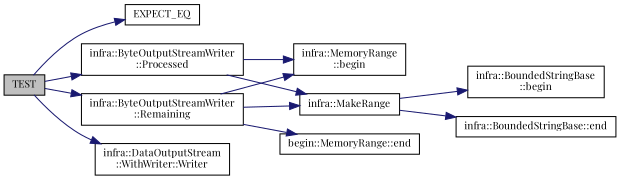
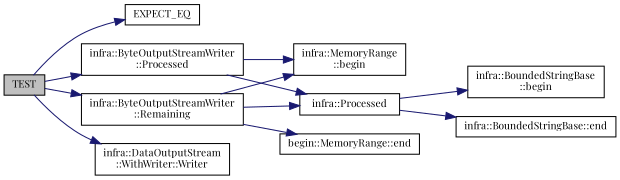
  digraph {
    fontname="Playfair Display"
    rankdir=LR
    node [color=black fillcolor=white fontname="Playfair Display" fontsize=10 shape=record style=filled]
    edge [color=midnightblue fontname="Playfair Display" fontsize=10 labelfontname=Helvetica labelfontsize=10 style=solid]
    n1 [fillcolor=grey75 fontcolor=black height=0.2 label=TEST width=0.4]
    n2 [height=0.2 label=EXPECT_EQ width=0.4]
    n3 [height=0.2 label="infra::ByteOutputStreamWriter\l::Processed" width=0.4]
    n4 [height=0.2 label="infra::ByteOutputStreamWriter\l::Remaining" width=0.4]
    n5 [height=0.2 label="infra::DataOutputStream\l::WithWriter::Writer" width=0.4]
-   n6 [height=0.2 label="infra::MakeRange" width=0.4]
+   n6 [height=0.2 label="infra::Processed" width=0.4]
    n7 [height=0.2 label="infra::MemoryRange\l::begin" width=0.4]
    n8 [height=0.2 label="begin::MemoryRange::end" width=0.4]
    n9 [height=0.2 label="infra::BoundedStringBase\l::begin" width=0.4]
    n10 [height=0.2 label="infra::BoundedStringBase::end" width=0.4]
    n1 -> n2
    n1 -> n3
    n1 -> n4
    n1 -> n5
    n3 -> n6
    n3 -> n7
    n4 -> n6
    n4 -> n7
    n4 -> n8
    n6 -> n9
    n6 -> n10
  }
